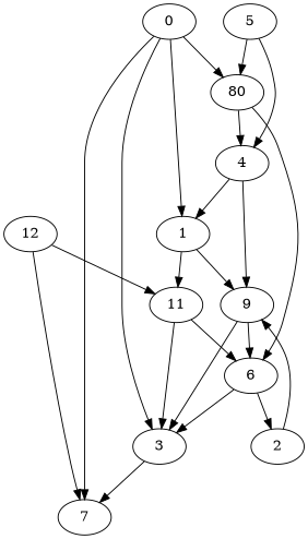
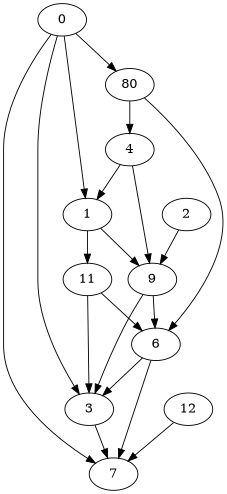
  strict digraph {
    0
    1
    3
    7
    n5 [label=80]
    9
    11
    4
    6
    2
-   5
    12
    0 -> 1
    0 -> 3
    0 -> 7
    0 -> n5
    1 -> 9
    1 -> 11
    3 -> 7
    n5 -> 4
    n5 -> 6
    9 -> 3
    9 -> 6
    11 -> 3
    11 -> 6
    4 -> 1
    4 -> 9
    6 -> 3
-   6 -> 2
+   6 -> 7
    2 -> 9
-   5 -> n5
-   5 -> 4
    12 -> 7
-   12 -> 11
  }
